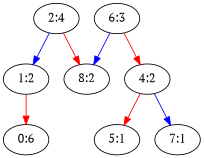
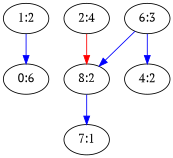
  digraph {
    fontname="PT Serif"
    node [fontname="PT Serif"]
    edge [color=blue fontname="PT Serif"]
    n1 [label="0:6"]
    "1:2"
    "2:4"
    "8:2"
    "6:3"
    "4:2"
-   "5:1"
    "7:1"
-   "1:2" -> n1 [color=red]
-   "2:4" -> "1:2"
+   "1:2" -> n1
    "2:4" -> "8:2" [color=red]
-   "4:2" -> "7:1"
+   "8:2" -> "7:1"
    "6:3" -> "8:2"
-   "6:3" -> "4:2" [color=red]
-   "4:2" -> "5:1" [color=red]
+   "6:3" -> "4:2"
  }
